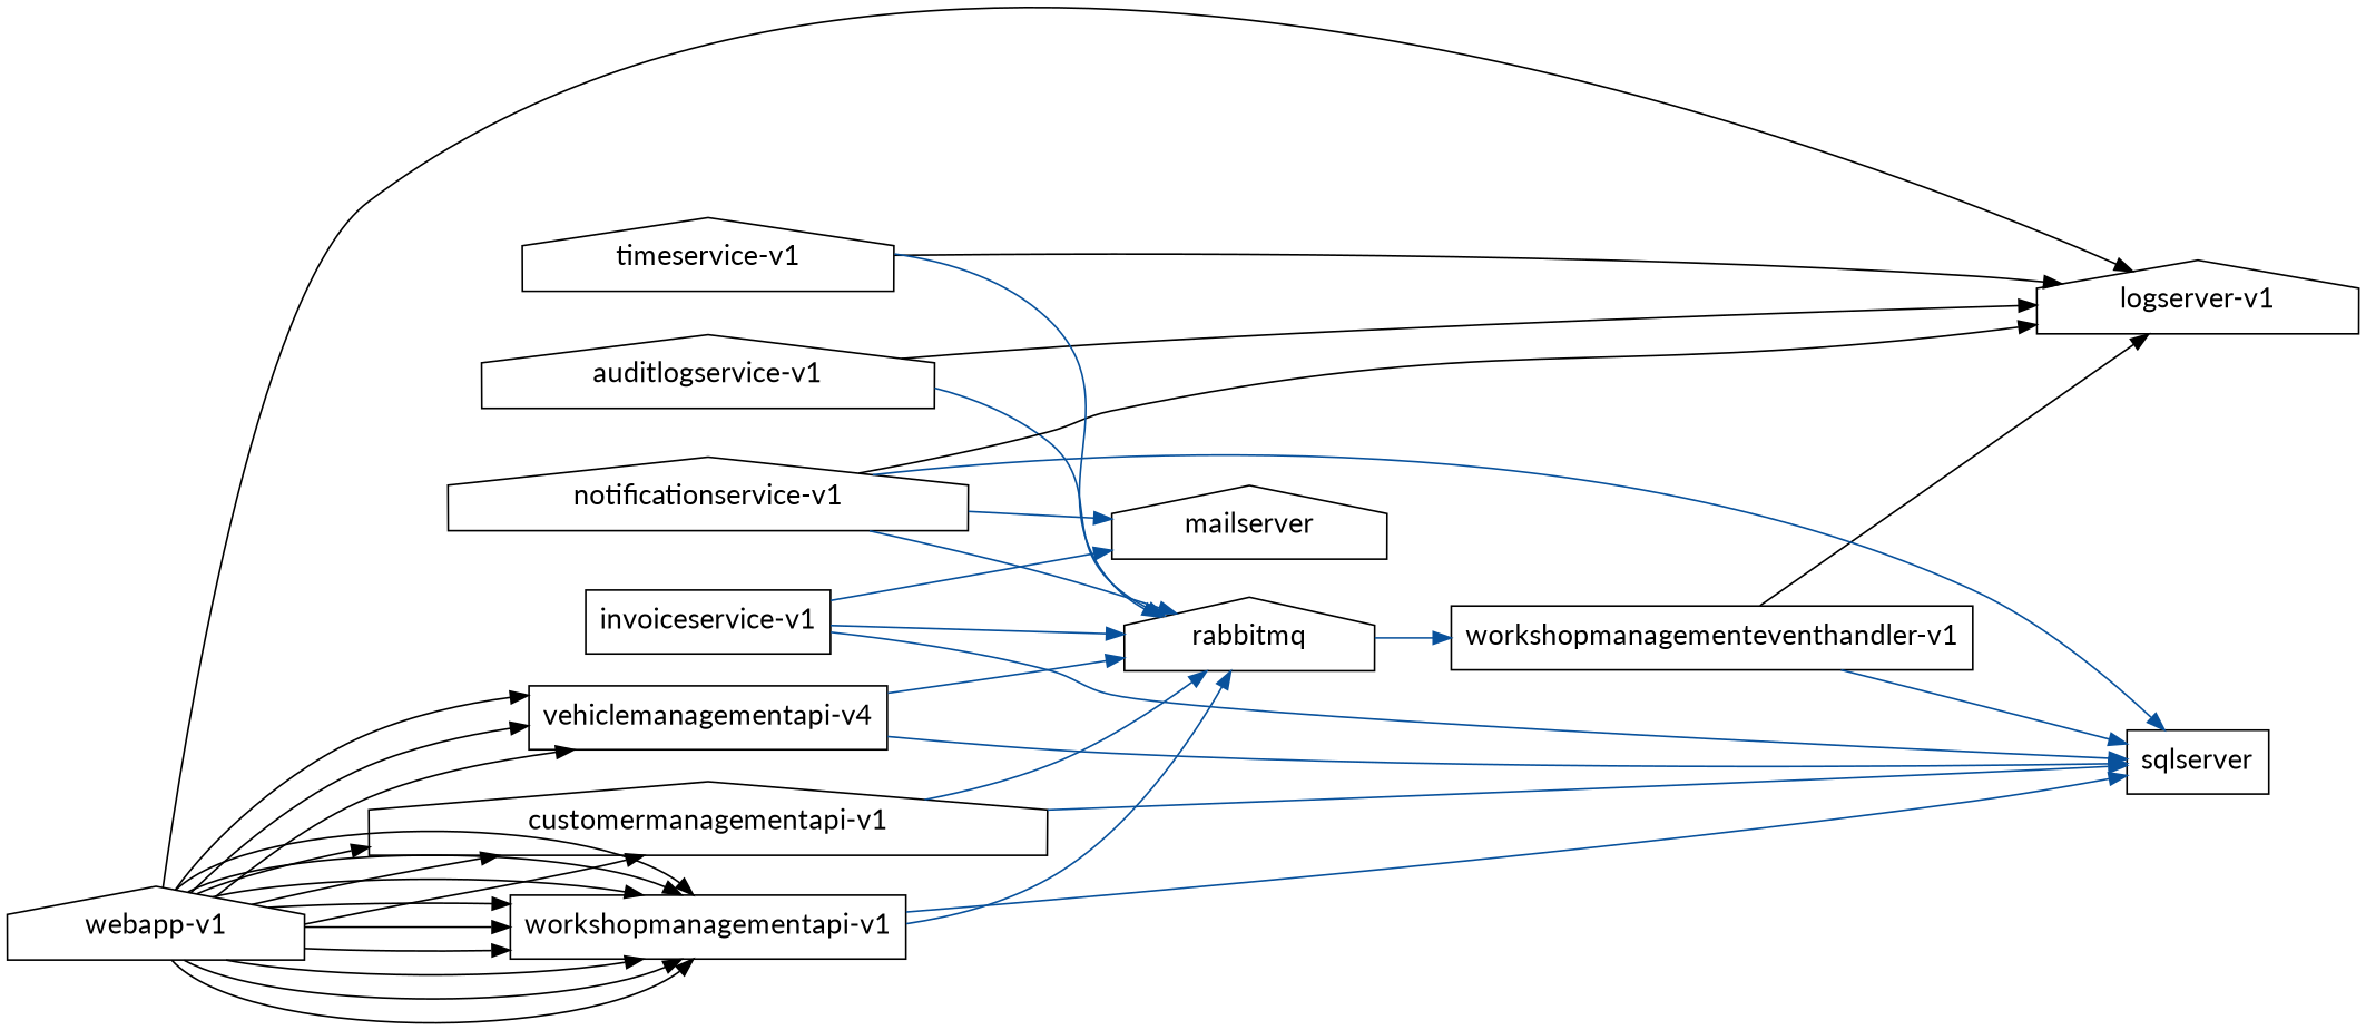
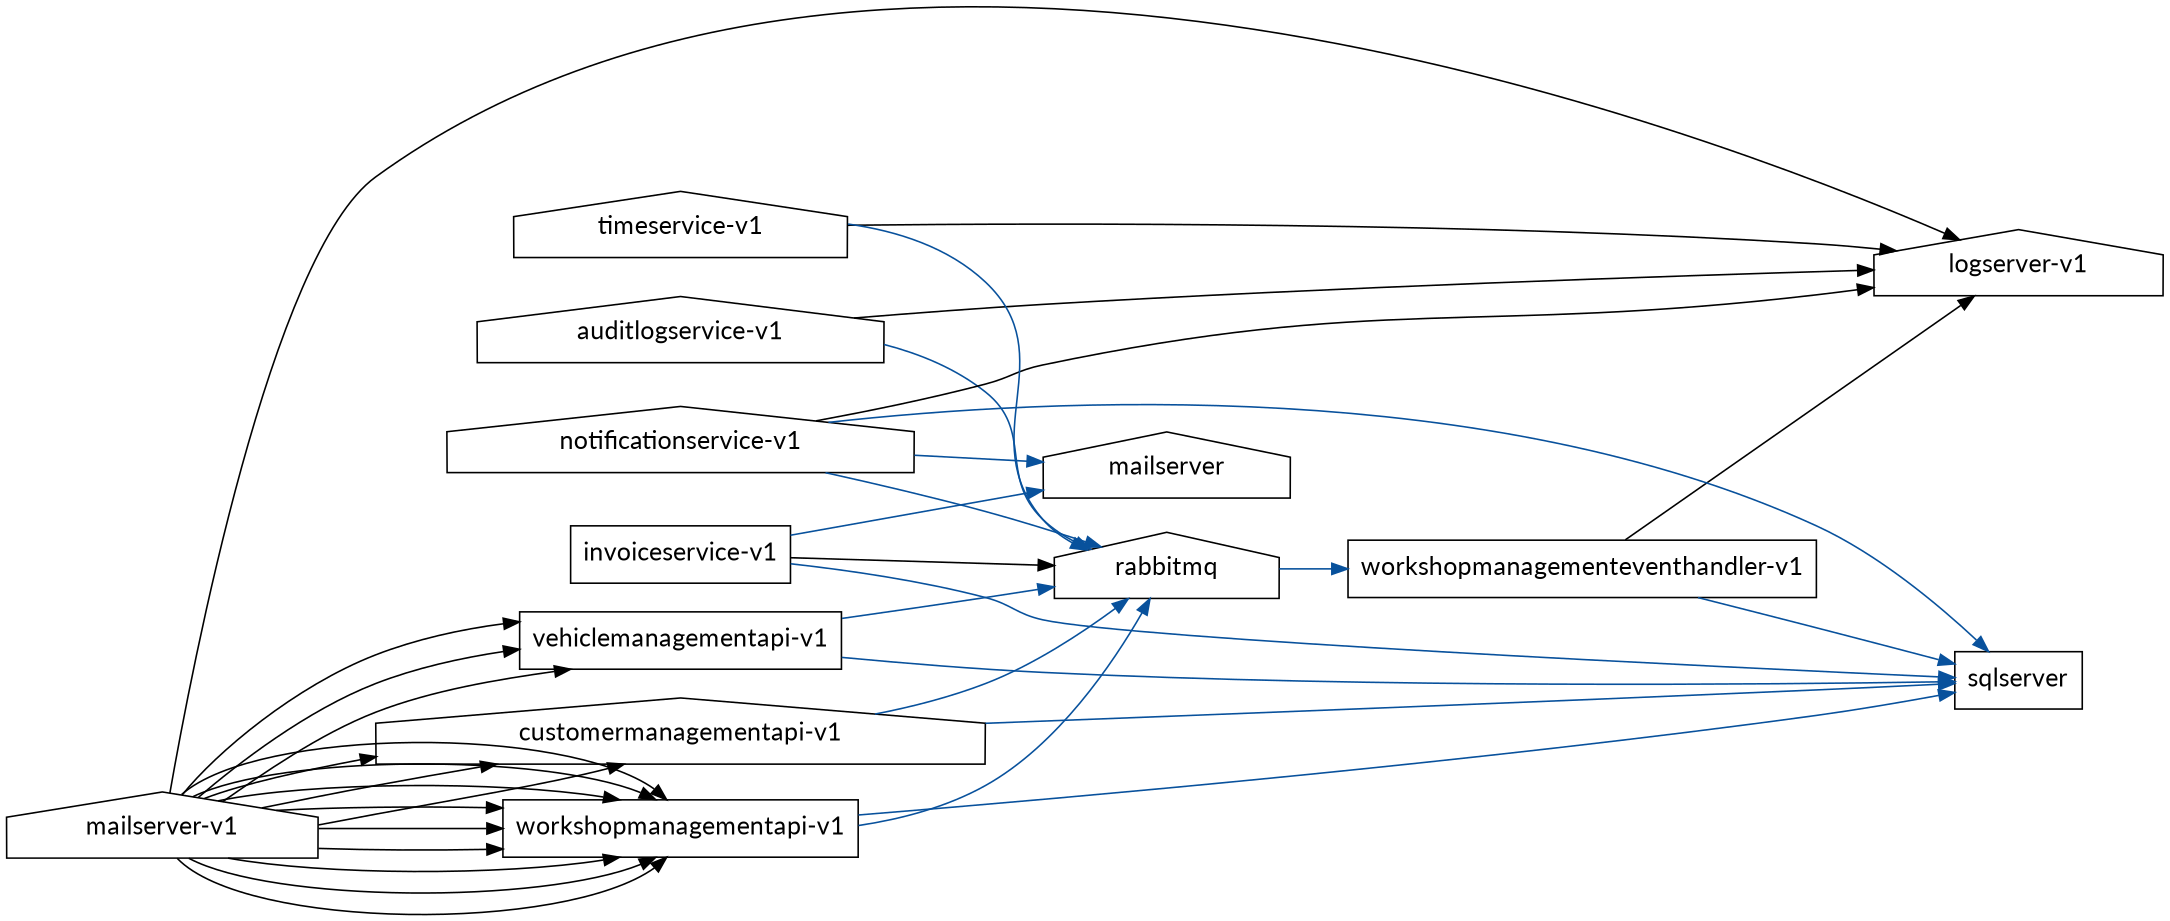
  digraph {
    fontname=Lato
    rankdir=LR
    node [fontname=Lato fontsize=16 shape=house]
    edge [fontname=Lato]
    "workshopmanagementeventhandler-v1" [shape=box]
    "logserver-v1"
    sqlserver [shape=box]
    rabbitmq
    "workshopmanagementapi-v1" [shape=box]
    "auditlogservice-v1"
-   "vehiclemanagementapi-v1" [shape=box label="vehiclemanagementapi-v4"]
+   "vehiclemanagementapi-v1" [shape=box]
    "notificationservice-v1"
    mailserver
    "customermanagementapi-v1"
-   "webapp-v1"
+   "webapp-v1" [label="mailserver-v1"]
    "timeservice-v1"
    "invoiceservice-v1" [shape=box]
    "workshopmanagementeventhandler-v1" -> "logserver-v1"
    "workshopmanagementeventhandler-v1" -> sqlserver [color="#08519c"]
    rabbitmq -> "workshopmanagementeventhandler-v1" [color="#08519c"]
    "workshopmanagementapi-v1" -> sqlserver [color="#08519c"]
    "workshopmanagementapi-v1" -> rabbitmq [color="#08519c"]
    "auditlogservice-v1" -> "logserver-v1"
    "auditlogservice-v1" -> rabbitmq [color="#08519c"]
    "vehiclemanagementapi-v1" -> sqlserver [color="#08519c"]
    "vehiclemanagementapi-v1" -> rabbitmq [color="#08519c"]
    "notificationservice-v1" -> "logserver-v1"
    "notificationservice-v1" -> sqlserver [color="#08519c"]
    "notificationservice-v1" -> rabbitmq [color="#08519c"]
    "notificationservice-v1" -> mailserver [color="#08519c"]
    "customermanagementapi-v1" -> sqlserver [color="#08519c"]
    "customermanagementapi-v1" -> rabbitmq [color="#08519c"]
    "webapp-v1" -> "logserver-v1"
    "webapp-v1" -> "workshopmanagementapi-v1"
    "webapp-v1" -> "workshopmanagementapi-v1"
    "webapp-v1" -> "workshopmanagementapi-v1"
    "webapp-v1" -> "workshopmanagementapi-v1"
    "webapp-v1" -> "workshopmanagementapi-v1"
    "webapp-v1" -> "workshopmanagementapi-v1"
    "webapp-v1" -> "workshopmanagementapi-v1"
    "webapp-v1" -> "workshopmanagementapi-v1"
    "webapp-v1" -> "workshopmanagementapi-v1"
    "webapp-v1" -> "vehiclemanagementapi-v1"
    "webapp-v1" -> "vehiclemanagementapi-v1"
    "webapp-v1" -> "vehiclemanagementapi-v1"
    "webapp-v1" -> "customermanagementapi-v1"
    "webapp-v1" -> "customermanagementapi-v1"
    "webapp-v1" -> "customermanagementapi-v1"
    "timeservice-v1" -> "logserver-v1"
    "timeservice-v1" -> rabbitmq [color="#08519c"]
    "invoiceservice-v1" -> sqlserver [color="#08519c"]
-   "invoiceservice-v1" -> rabbitmq [color="#08519c"]
+   "invoiceservice-v1" -> rabbitmq [color=black]
    "invoiceservice-v1" -> mailserver [color="#08519c"]
  }
